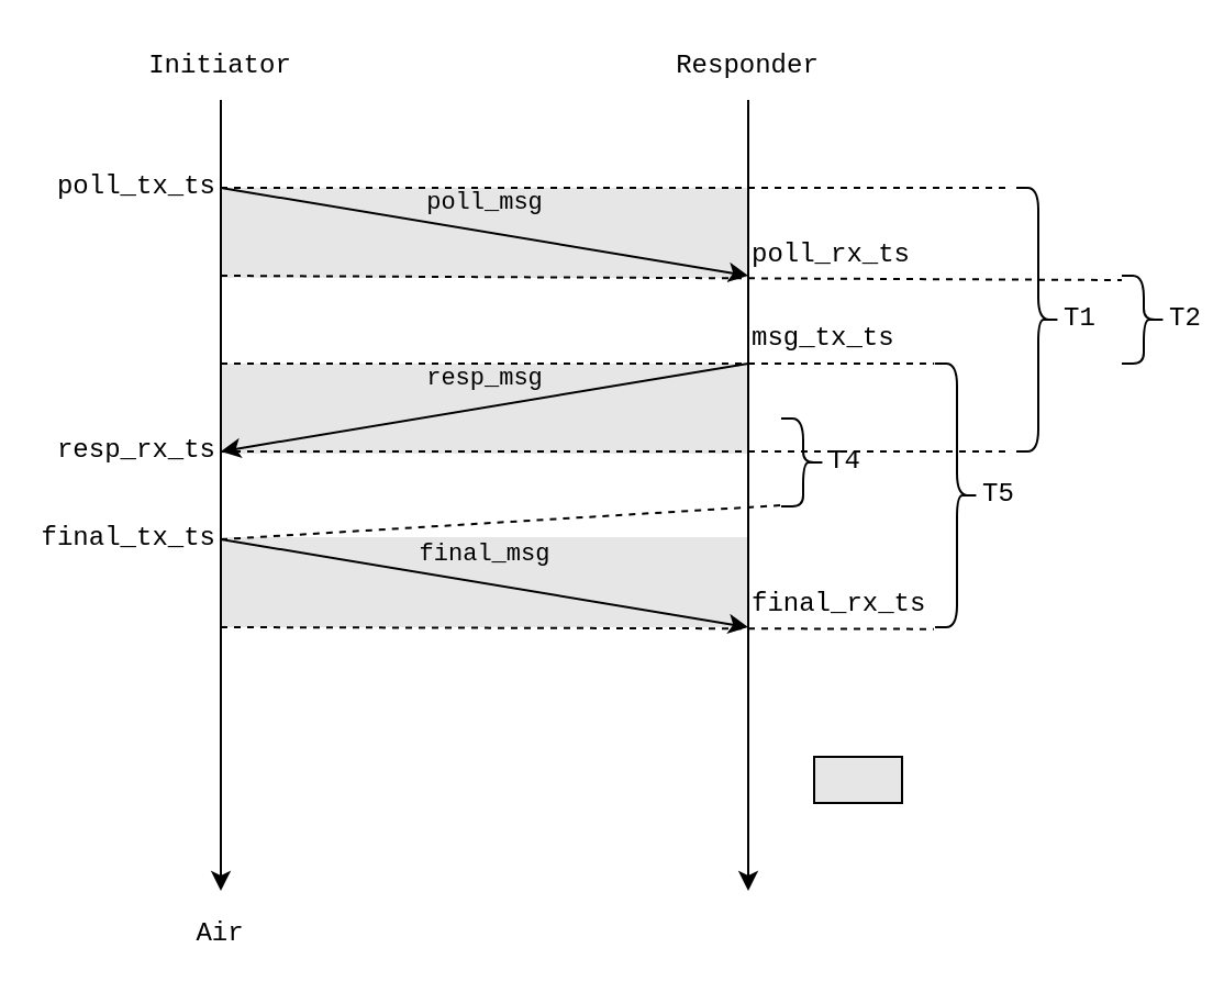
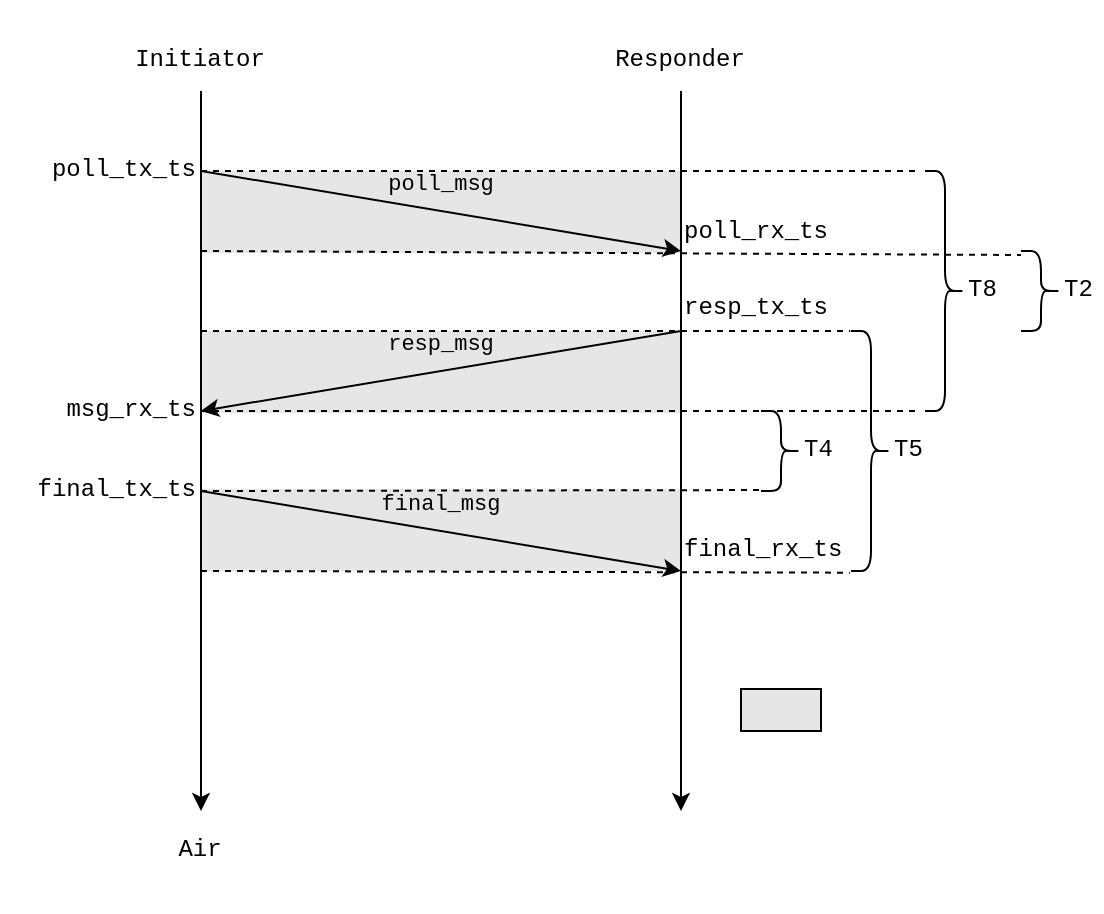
  <mxCell id="0" />
  <mxCell id="1" parent="0" />
  <mxCell id="2" value="" style="whiteSpace=wrap;html=1;labelBackgroundColor=none;fontFamily=Courier New;fontSize=11;align=right;fillColor=#E6E6E6;strokeColor=none;" parent="1" vertex="1"><mxGeometry x="100" y="165" width="240" height="41" as="geometry" /></mxCell>
  <mxCell id="3" value="" style="whiteSpace=wrap;html=1;labelBackgroundColor=none;fontFamily=Courier New;fontSize=11;align=right;fillColor=#E6E6E6;strokeColor=none;" parent="1" vertex="1"><mxGeometry x="100" y="244" width="240" height="41" as="geometry" /></mxCell>
  <mxCell id="4" value="" style="whiteSpace=wrap;html=1;labelBackgroundColor=none;fontFamily=Courier New;fontSize=11;align=right;fillColor=#E6E6E6;strokeColor=none;" parent="1" vertex="1"><mxGeometry x="100" y="85" width="240" height="41" as="geometry" /></mxCell>
  <mxCell id="5" value="" style="endArrow=classic;html=1;" parent="1" edge="1"><mxGeometry width="50" height="50" relative="1" as="geometry"><mxPoint x="100" y="45" as="sourcePoint" /><mxPoint x="100" y="405" as="targetPoint" /></mxGeometry></mxCell>
  <mxCell id="6" value="" style="endArrow=classic;html=1;" parent="1" edge="1"><mxGeometry width="50" height="50" relative="1" as="geometry"><mxPoint x="340" y="45" as="sourcePoint" /><mxPoint x="340" y="405" as="targetPoint" /></mxGeometry></mxCell>
  <mxCell id="7" value="&lt;font&gt;Air&lt;/font&gt;" style="text;html=1;strokeColor=none;fillColor=none;align=center;verticalAlign=middle;whiteSpace=wrap;rounded=0;fontFamily=Courier New;" parent="1" vertex="1"><mxGeometry x="80" y="415" width="40" height="20" as="geometry" /></mxCell>
  <mxCell id="8" value="poll_msg" style="endArrow=classic;html=1;fontFamily=Courier New;labelBackgroundColor=#E6E6E6;labelPosition=center;verticalLabelPosition=top;align=center;verticalAlign=bottom;spacing=6;" parent="1" edge="1"><mxGeometry width="50" height="50" relative="1" as="geometry"><mxPoint x="100" y="85" as="sourcePoint" /><mxPoint x="340" y="125" as="targetPoint" /></mxGeometry></mxCell>
  <mxCell id="9" value="resp_msg" style="endArrow=classic;html=1;fontFamily=Courier New;labelBackgroundColor=#E6E6E6;labelPosition=center;verticalLabelPosition=top;align=center;verticalAlign=bottom;spacing=6;" parent="1" edge="1"><mxGeometry width="50" height="50" relative="1" as="geometry"><mxPoint x="340" y="165" as="sourcePoint" /><mxPoint x="100" y="205" as="targetPoint" /></mxGeometry></mxCell>
  <mxCell id="10" value="final_msg" style="endArrow=classic;html=1;fontFamily=Courier New;labelBackgroundColor=#E6E6E6;labelPosition=center;verticalLabelPosition=top;align=center;verticalAlign=bottom;spacing=6;" parent="1" edge="1"><mxGeometry width="50" height="50" relative="1" as="geometry"><mxPoint x="100" y="245" as="sourcePoint" /><mxPoint x="340" y="285" as="targetPoint" /></mxGeometry></mxCell>
  <mxCell id="11" value="&lt;span style=&quot;&quot;&gt;Initiator&lt;/span&gt;" style="text;html=1;strokeColor=none;fillColor=none;align=center;verticalAlign=middle;whiteSpace=wrap;rounded=0;fontFamily=Courier New;labelBackgroundColor=none;" parent="1" vertex="1"><mxGeometry x="60" y="20" width="80" height="20" as="geometry" /></mxCell>
  <mxCell id="12" value="Responder" style="text;html=1;strokeColor=none;fillColor=none;align=center;verticalAlign=middle;whiteSpace=wrap;rounded=0;fontFamily=Courier New;labelBackgroundColor=none;" parent="1" vertex="1"><mxGeometry x="300" y="20" width="80" height="20" as="geometry" /></mxCell>
  <mxCell id="13" value="poll_tx_ts" style="text;html=1;strokeColor=none;fillColor=none;align=right;verticalAlign=middle;whiteSpace=wrap;rounded=0;fontFamily=Courier New;labelBackgroundColor=none;" parent="1" vertex="1"><mxGeometry x="20" y="75" width="80" height="20" as="geometry" /></mxCell>
  <mxCell id="14" value="poll_rx_ts" style="text;html=1;strokeColor=none;fillColor=none;align=left;verticalAlign=middle;whiteSpace=wrap;rounded=0;fontFamily=Courier New;labelBackgroundColor=none;" parent="1" vertex="1"><mxGeometry x="340" y="106" width="80" height="20" as="geometry" /></mxCell>
- <mxCell id="15" value="msg_tx_ts" style="text;html=1;strokeColor=none;fillColor=none;align=left;verticalAlign=middle;whiteSpace=wrap;rounded=0;fontFamily=Courier New;labelBackgroundColor=none;" parent="1" vertex="1"><mxGeometry x="340" y="144" width="80" height="20" as="geometry" /></mxCell>
- <mxCell id="16" value="resp_rx_ts" style="text;html=1;strokeColor=none;fillColor=none;align=right;verticalAlign=middle;whiteSpace=wrap;rounded=0;fontFamily=Courier New;labelBackgroundColor=none;" parent="1" vertex="1"><mxGeometry x="20" y="195" width="80" height="20" as="geometry" /></mxCell>
+ <mxCell id="15" value="resp_tx_ts" style="text;html=1;strokeColor=none;fillColor=none;align=left;verticalAlign=middle;whiteSpace=wrap;rounded=0;fontFamily=Courier New;labelBackgroundColor=none;" parent="1" vertex="1"><mxGeometry x="340" y="144" width="80" height="20" as="geometry" /></mxCell>
+ <mxCell id="16" value="msg_rx_ts" style="text;html=1;strokeColor=none;fillColor=none;align=right;verticalAlign=middle;whiteSpace=wrap;rounded=0;fontFamily=Courier New;labelBackgroundColor=none;" parent="1" vertex="1"><mxGeometry x="20" y="195" width="80" height="20" as="geometry" /></mxCell>
  <mxCell id="17" value="final_tx_ts" style="text;html=1;strokeColor=none;fillColor=none;align=right;verticalAlign=middle;whiteSpace=wrap;rounded=0;fontFamily=Courier New;labelBackgroundColor=none;" parent="1" vertex="1"><mxGeometry x="20" y="235" width="80" height="20" as="geometry" /></mxCell>
  <mxCell id="18" value="final_rx_ts" style="text;html=1;strokeColor=none;fillColor=none;align=left;verticalAlign=middle;whiteSpace=wrap;rounded=0;fontFamily=Courier New;labelBackgroundColor=none;" parent="1" vertex="1"><mxGeometry x="340" y="265" width="80" height="20" as="geometry" /></mxCell>
  <mxCell id="19" value="" style="endArrow=none;html=1;labelBackgroundColor=#E6E6E6;fontFamily=Courier New;entryX=1.019;entryY=0;entryDx=0;entryDy=0;dashed=1;strokeWidth=1;entryPerimeter=0;" parent="1" target="26" edge="1"><mxGeometry width="50" height="50" relative="1" as="geometry"><mxPoint x="100" y="165" as="sourcePoint" /><mxPoint x="290" y="205" as="targetPoint" /></mxGeometry></mxCell>
  <mxCell id="20" value="" style="endArrow=none;html=1;labelBackgroundColor=#E6E6E6;fontFamily=Courier New;entryX=1;entryY=0.05;entryDx=0;entryDy=0;dashed=1;strokeWidth=1;entryPerimeter=0;" parent="1" target="25" edge="1"><mxGeometry width="50" height="50" relative="1" as="geometry"><mxPoint x="100" y="125" as="sourcePoint" /><mxPoint x="340" y="124.5" as="targetPoint" /></mxGeometry></mxCell>
  <mxCell id="21" value="" style="endArrow=none;html=1;labelBackgroundColor=#E6E6E6;fontFamily=Courier New;dashed=1;strokeWidth=1;" parent="1" edge="1"><mxGeometry width="50" height="50" relative="1" as="geometry"><mxPoint x="100" y="205" as="sourcePoint" /><mxPoint x="460" y="205" as="targetPoint" /></mxGeometry></mxCell>
  <mxCell id="22" value="" style="endArrow=none;html=1;labelBackgroundColor=#E6E6E6;fontFamily=Courier New;entryX=1;entryY=0.988;entryDx=0;entryDy=0;dashed=1;strokeWidth=1;entryPerimeter=0;" parent="1" target="27" edge="1"><mxGeometry width="50" height="50" relative="1" as="geometry"><mxPoint x="100" y="245" as="sourcePoint" /><mxPoint x="340" y="244.5" as="targetPoint" /></mxGeometry></mxCell>
  <mxCell id="23" value="" style="endArrow=none;html=1;labelBackgroundColor=#E6E6E6;fontFamily=Courier New;entryX=1.028;entryY=1.007;entryDx=0;entryDy=0;dashed=1;strokeWidth=1;entryPerimeter=0;" parent="1" target="26" edge="1"><mxGeometry width="50" height="50" relative="1" as="geometry"><mxPoint x="100" y="285" as="sourcePoint" /><mxPoint x="340" y="284.5" as="targetPoint" /></mxGeometry></mxCell>
- <mxCell id="24" value="T1" style="shape=curlyBracket;whiteSpace=wrap;html=1;rounded=1;fontFamily=Courier New;flipH=1;labelPosition=right;verticalLabelPosition=middle;align=left;verticalAlign=middle;" parent="1" vertex="1"><mxGeometry x="462" y="85" width="20" height="120" as="geometry" /></mxCell>
+ <mxCell id="24" value="T8" style="shape=curlyBracket;whiteSpace=wrap;html=1;rounded=1;fontFamily=Courier New;flipH=1;labelPosition=right;verticalLabelPosition=middle;align=left;verticalAlign=middle;" parent="1" vertex="1"><mxGeometry x="462" y="85" width="20" height="120" as="geometry" /></mxCell>
  <mxCell id="25" value="T2" style="shape=curlyBracket;whiteSpace=wrap;html=1;rounded=1;fontFamily=Courier New;flipH=1;labelPosition=right;verticalLabelPosition=middle;align=left;verticalAlign=middle;" parent="1" vertex="1"><mxGeometry x="510" y="125" width="20" height="40" as="geometry" /></mxCell>
  <mxCell id="26" value="T5" style="shape=curlyBracket;whiteSpace=wrap;html=1;rounded=1;fontFamily=Courier New;flipH=1;labelPosition=right;verticalLabelPosition=middle;align=left;verticalAlign=middle;" parent="1" vertex="1"><mxGeometry x="425" y="165" width="20" height="120" as="geometry" /></mxCell>
- <mxCell id="27" value="T4" style="shape=curlyBracket;whiteSpace=wrap;html=1;rounded=1;fontFamily=Courier New;flipH=1;labelPosition=right;verticalLabelPosition=middle;align=left;verticalAlign=middle;" parent="1" vertex="1"><mxGeometry x="355" y="190" width="20" height="40" as="geometry" /></mxCell>
+ <mxCell id="27" value="T4" style="shape=curlyBracket;whiteSpace=wrap;html=1;rounded=1;fontFamily=Courier New;flipH=1;labelPosition=right;verticalLabelPosition=middle;align=left;verticalAlign=middle;" parent="1" vertex="1"><mxGeometry x="380" y="205" width="20" height="40" as="geometry" /></mxCell>
  <mxCell id="28" value="" style="endArrow=none;html=1;labelBackgroundColor=#E6E6E6;fontFamily=Courier New;dashed=1;strokeWidth=1;exitX=1;exitY=0.5;exitDx=0;exitDy=0;" parent="1" source="13" edge="1"><mxGeometry width="50" height="50" relative="1" as="geometry"><mxPoint x="110" y="134.5" as="sourcePoint" /><mxPoint x="460" y="85" as="targetPoint" /></mxGeometry></mxCell>
  <mxCell id="29" value="" style="whiteSpace=wrap;html=1;labelBackgroundColor=none;fontFamily=Courier New;fontSize=11;align=left;fillColor=#E6E6E6;labelPosition=right;verticalLabelPosition=middle;verticalAlign=middle;" parent="1" vertex="1"><mxGeometry x="370" y="344" width="40" height="21" as="geometry" /></mxCell>
